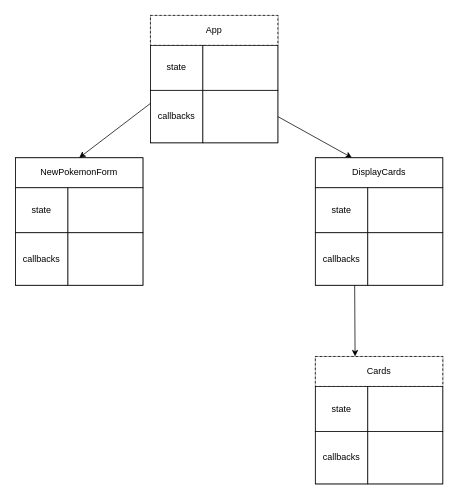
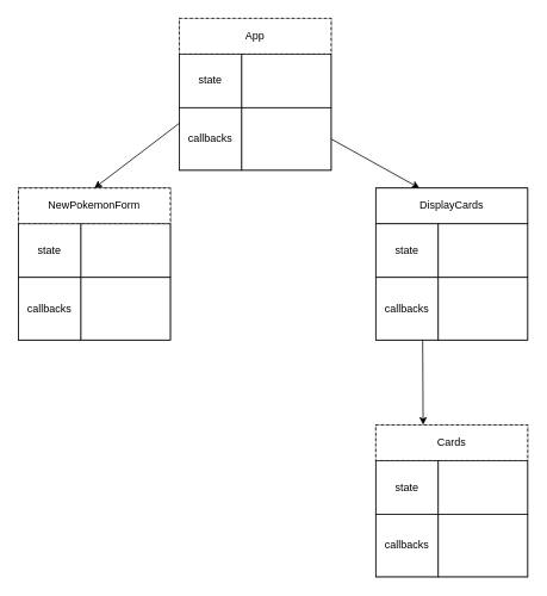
  <mxCell id="0" />
  <mxCell id="1" parent="0" />
  <mxCell id="2" value="" style="whiteSpace=wrap;html=1;aspect=fixed;" vertex="1" parent="1"><mxGeometry x="200" y="20" width="170" height="170" as="geometry" /></mxCell>
  <mxCell id="3" value="App" style="rounded=0;whiteSpace=wrap;html=1;dashed=1;" vertex="1" parent="1"><mxGeometry x="200" y="20" width="170" height="40" as="geometry" /></mxCell>
  <mxCell id="4" value="" style="endArrow=classic;html=1;exitX=1;exitY=0.5;exitDx=0;exitDy=0;" edge="1" parent="1" source="8" target="16"><mxGeometry width="50" height="50" relative="1" as="geometry"><mxPoint x="430" y="140" as="sourcePoint" /><mxPoint x="340" y="220" as="targetPoint" /></mxGeometry></mxCell>
  <mxCell id="5" value="state" style="rounded=0;whiteSpace=wrap;html=1;" vertex="1" parent="1"><mxGeometry x="200" y="60" width="70" height="60" as="geometry" /></mxCell>
  <mxCell id="6" value="callbacks" style="rounded=0;whiteSpace=wrap;html=1;" vertex="1" parent="1"><mxGeometry x="200" y="120" width="70" height="70" as="geometry" /></mxCell>
  <mxCell id="7" value="" style="rounded=0;whiteSpace=wrap;html=1;" vertex="1" parent="1"><mxGeometry x="270" y="60" width="100" height="60" as="geometry" /></mxCell>
  <mxCell id="8" value="" style="rounded=0;whiteSpace=wrap;html=1;" vertex="1" parent="1"><mxGeometry x="270" y="120" width="100" height="70" as="geometry" /></mxCell>
  <mxCell id="9" value="" style="whiteSpace=wrap;html=1;aspect=fixed;" vertex="1" parent="1"><mxGeometry x="420" y="475" width="170" height="170" as="geometry" /></mxCell>
  <mxCell id="10" value="Cards" style="rounded=0;whiteSpace=wrap;html=1;dashed=1;" vertex="1" parent="1"><mxGeometry x="420" y="475" width="170" height="40" as="geometry" /></mxCell>
  <mxCell id="11" value="state" style="rounded=0;whiteSpace=wrap;html=1;" vertex="1" parent="1"><mxGeometry x="420" y="515" width="70" height="60" as="geometry" /></mxCell>
  <mxCell id="12" value="callbacks" style="rounded=0;whiteSpace=wrap;html=1;" vertex="1" parent="1"><mxGeometry x="420" y="575" width="70" height="70" as="geometry" /></mxCell>
  <mxCell id="13" value="" style="rounded=0;whiteSpace=wrap;html=1;" vertex="1" parent="1"><mxGeometry x="490" y="515" width="100" height="60" as="geometry" /></mxCell>
  <mxCell id="14" value="" style="rounded=0;whiteSpace=wrap;html=1;" vertex="1" parent="1"><mxGeometry x="490" y="575" width="100" height="70" as="geometry" /></mxCell>
  <mxCell id="15" value="" style="whiteSpace=wrap;html=1;aspect=fixed;" vertex="1" parent="1"><mxGeometry x="420" y="210" width="170" height="170" as="geometry" /></mxCell>
  <mxCell id="16" value="DisplayCards" style="rounded=0;whiteSpace=wrap;html=1;" vertex="1" parent="1"><mxGeometry x="420" y="210" width="170" height="40" as="geometry" /></mxCell>
  <mxCell id="17" value="state" style="rounded=0;whiteSpace=wrap;html=1;" vertex="1" parent="1"><mxGeometry x="420" y="250" width="70" height="60" as="geometry" /></mxCell>
  <mxCell id="18" value="callbacks" style="rounded=0;whiteSpace=wrap;html=1;" vertex="1" parent="1"><mxGeometry x="420" y="310" width="70" height="70" as="geometry" /></mxCell>
  <mxCell id="19" value="" style="rounded=0;whiteSpace=wrap;html=1;" vertex="1" parent="1"><mxGeometry x="490" y="250" width="100" height="60" as="geometry" /></mxCell>
  <mxCell id="20" value="" style="rounded=0;whiteSpace=wrap;html=1;" vertex="1" parent="1"><mxGeometry x="490" y="310" width="100" height="70" as="geometry" /></mxCell>
  <mxCell id="21" value="" style="whiteSpace=wrap;html=1;aspect=fixed;" vertex="1" parent="1"><mxGeometry x="20" y="210" width="170" height="170" as="geometry" /></mxCell>
- <mxCell id="22" value="NewPokemonForm" style="rounded=0;whiteSpace=wrap;html=1;" vertex="1" parent="1"><mxGeometry x="20" y="210" width="170" height="40" as="geometry" /></mxCell>
+ <mxCell id="22" value="NewPokemonForm" style="rounded=0;whiteSpace=wrap;html=1;dashed=1;" vertex="1" parent="1"><mxGeometry x="20" y="210" width="170" height="40" as="geometry" /></mxCell>
  <mxCell id="23" value="state" style="rounded=0;whiteSpace=wrap;html=1;" vertex="1" parent="1"><mxGeometry x="20" y="250" width="70" height="60" as="geometry" /></mxCell>
  <mxCell id="24" value="callbacks" style="rounded=0;whiteSpace=wrap;html=1;" vertex="1" parent="1"><mxGeometry x="20" y="310" width="70" height="70" as="geometry" /></mxCell>
  <mxCell id="25" value="" style="rounded=0;whiteSpace=wrap;html=1;" vertex="1" parent="1"><mxGeometry x="90" y="250" width="100" height="60" as="geometry" /></mxCell>
  <mxCell id="26" value="" style="rounded=0;whiteSpace=wrap;html=1;" vertex="1" parent="1"><mxGeometry x="90" y="310" width="100" height="70" as="geometry" /></mxCell>
  <mxCell id="27" value="" style="endArrow=classic;html=1;entryX=0.5;entryY=0;entryDx=0;entryDy=0;exitX=0;exitY=0.25;exitDx=0;exitDy=0;" edge="1" parent="1" source="6" target="22"><mxGeometry width="50" height="50" relative="1" as="geometry"><mxPoint x="190" y="150" as="sourcePoint" /><mxPoint x="360" y="400" as="targetPoint" /></mxGeometry></mxCell>
  <mxCell id="28" value="" style="endArrow=classic;html=1;exitX=0.75;exitY=1;exitDx=0;exitDy=0;entryX=0.312;entryY=0;entryDx=0;entryDy=0;entryPerimeter=0;" edge="1" parent="1" source="18" target="10"><mxGeometry width="50" height="50" relative="1" as="geometry"><mxPoint x="310" y="450" as="sourcePoint" /><mxPoint x="360" y="400" as="targetPoint" /></mxGeometry></mxCell>
